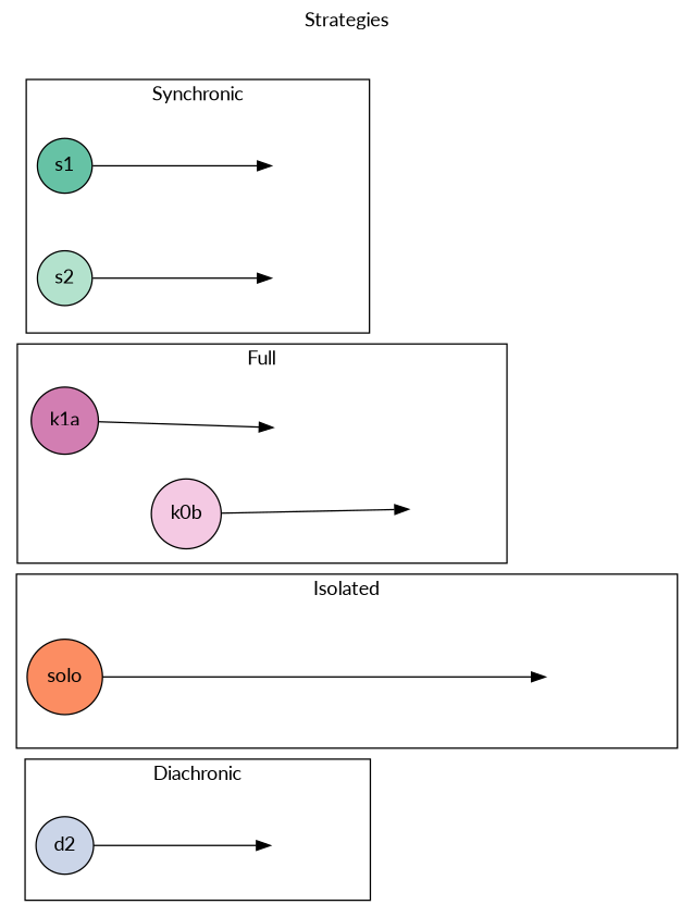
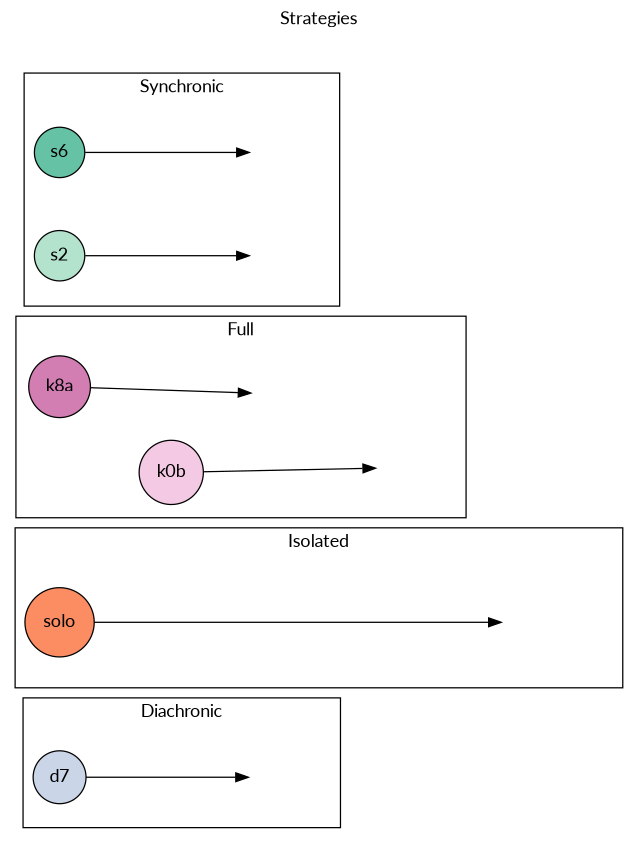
  digraph {
    fontname=Lato
    label=Strategies
    labelloc=t
    rankdir=LR
    node [fontname=Lato shape=circle style=invis]
    edge [fontname=Lato minlen=2]
-   d2 [fillcolor="#cbd5e8" style=filled]
+   d2 [fillcolor="#cbd5e8" style=filled label=d7]
    dinv1
    solo [fillcolor="#FC8D62" style=filled]
    soloinv1
-   k1a [fillcolor="#d27eb2" style=filled]
+   k1a [fillcolor="#d27eb2" style=filled label=k8a]
    kinva
    n7 [fillcolor="#f4c9e3" label=k0b style=filled]
    kinvb
    kinv
-   s1 [fillcolor="#66C2A5" style=filled]
+   s1 [fillcolor="#66C2A5" style=filled label=s6]
    sinv1
    s2 [fillcolor="#b3e2cd" style=filled]
    sinv2
    subgraph cluster_1 {
      label=Diachronic
      d2
      dinv1
    }
    subgraph cluster_2 {
      label=Isolated
      solo
      soloinv1
    }
    subgraph cluster_3 {
      label=Full
      k1a
      kinva
      n7
      kinvb
      kinv
    }
    subgraph cluster_4 {
      label=Synchronic
      s1
      sinv1
      s2
      sinv2
    }
    d2 -> dinv1
    solo -> soloinv1 [minlen=4]
    k1a -> kinva
    n7 -> kinvb
    kinv -> n7 [minlen=1 style=invis]
    s1 -> sinv1
    s2 -> sinv2
  }
